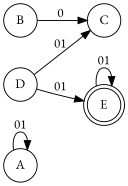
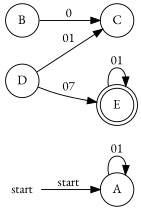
  digraph {
    fontname="EB Garamond"
    order=out
    rankdir=LR
    node [fontname="EB Garamond" shape=circle]
    edge [fontname="EB Garamond" weight=9]
+   start [shape=plaintext width=0]
    A
    B
    C
    D
    E [shape=doublecircle]
+   start -> A [label=start]
    A -> A [label=01 weight=""]
    B -> C [label=0]
    D -> C [label=01]
-   D -> E [label=01]
+   D -> E [label=07]
    E -> E [label=01 weight=""]
  }
